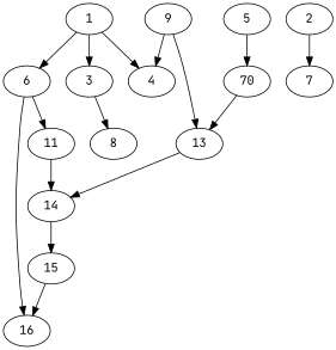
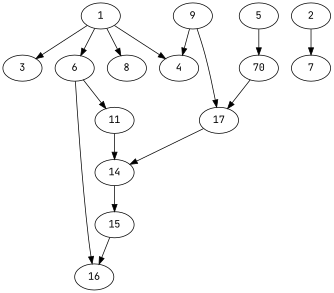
  strict digraph {
    fontname="JetBrains Mono"
    node [fontname="JetBrains Mono"]
    edge [fontname="JetBrains Mono"]
    1
    3
    4
    6
    8
    11
    16
    9
-   13
+   13 [label=17]
    14
    2
    7
    n13 [label=70]
    5
    15
    1 -> 3
    1 -> 4
    1 -> 6
-   3 -> 8
+   1 -> 8
    6 -> 11
    6 -> 16
    11 -> 14
    9 -> 4
    9 -> 13
    13 -> 14
    14 -> 15
    2 -> 7
    n13 -> 13
    5 -> n13
    15 -> 16
  }
